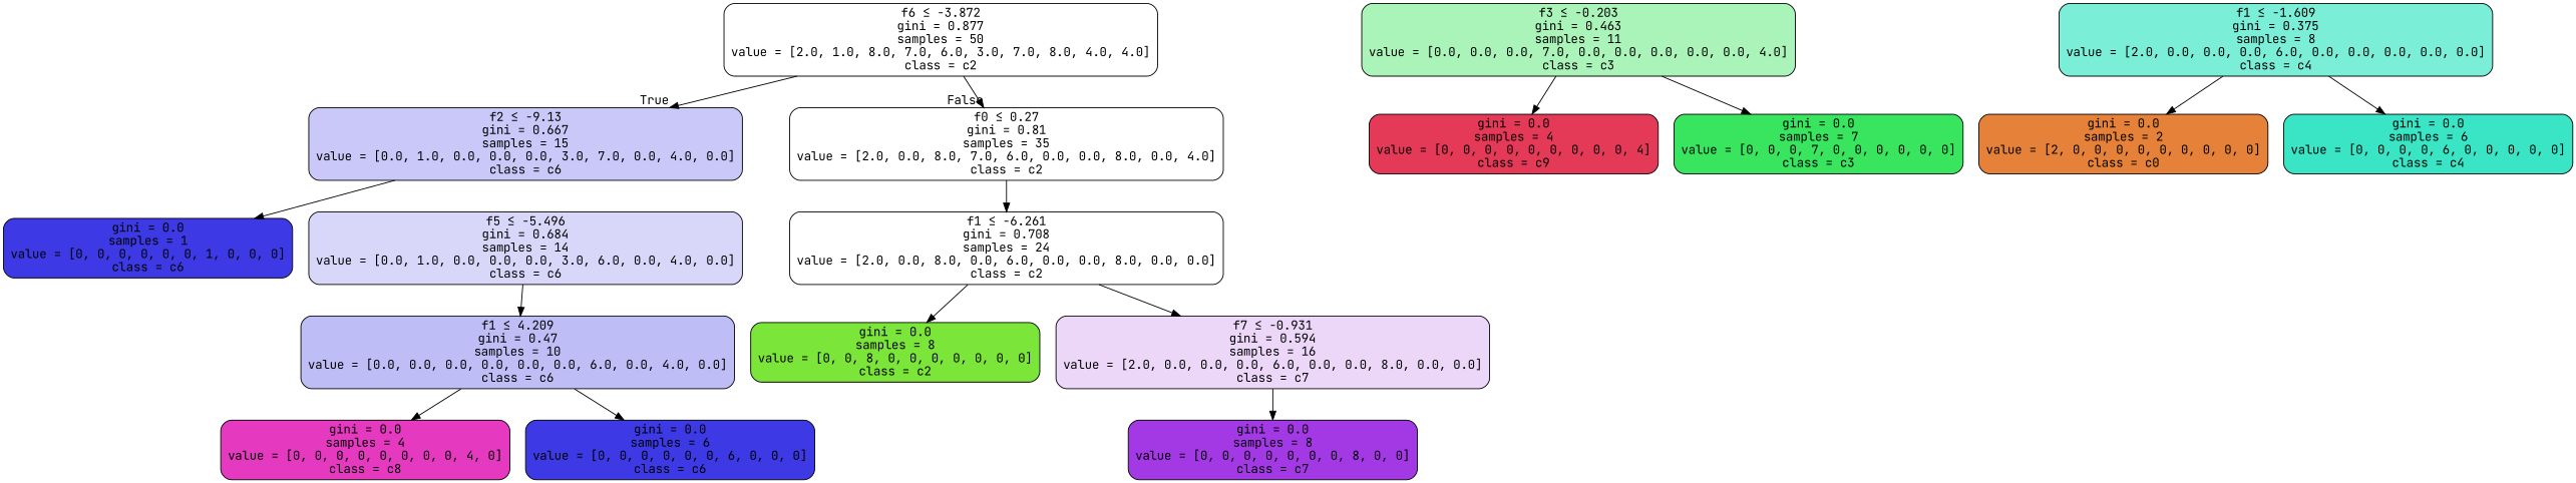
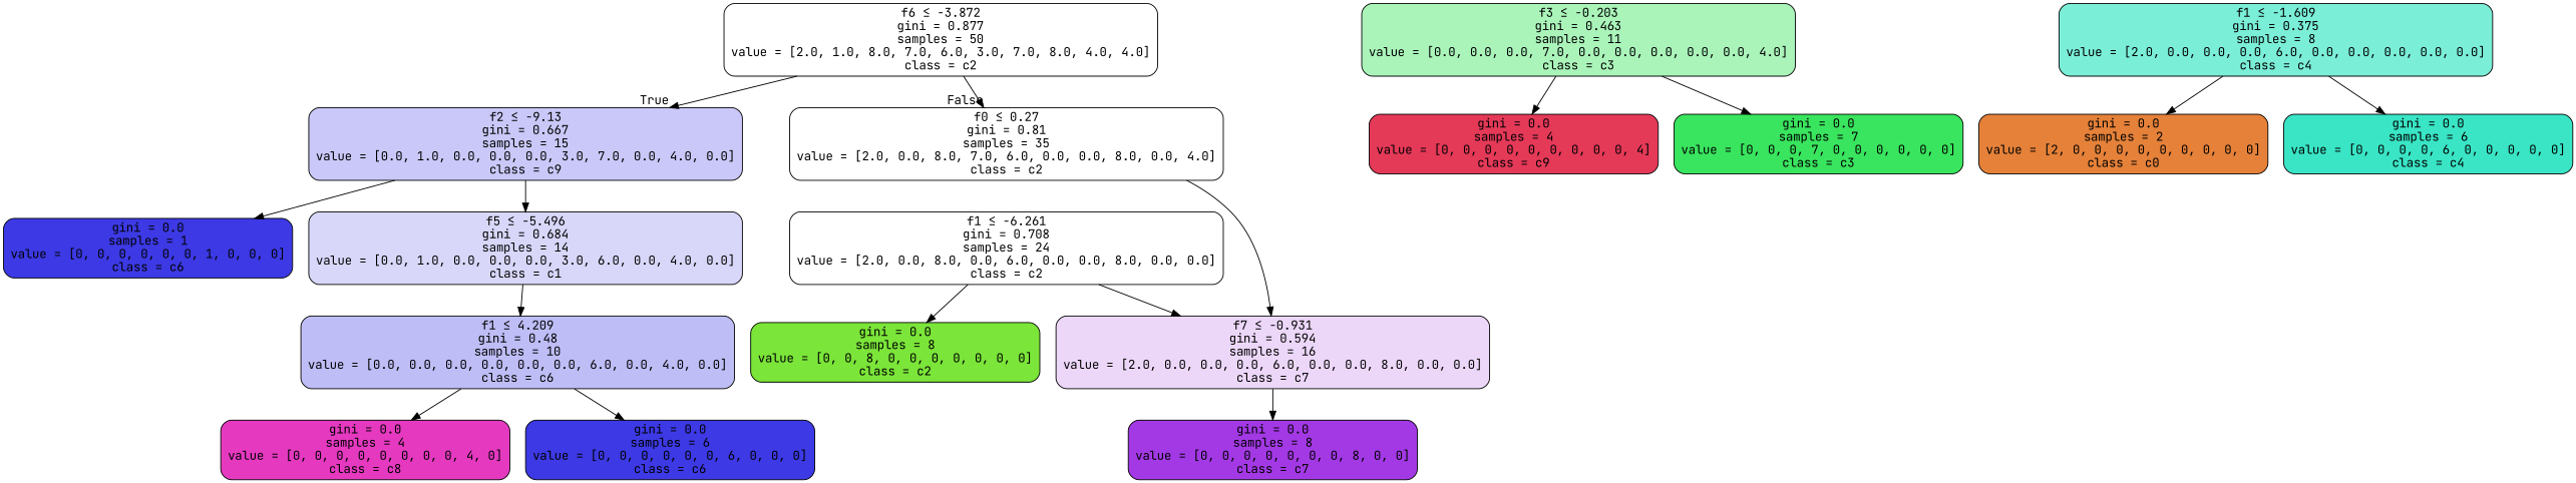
  digraph {
    fontname="JetBrains Mono"
    node [color=black fillcolor="#7be53900" fontname="JetBrains Mono" shape=box style="filled, rounded"]
    edge [fontname="JetBrains Mono"]
    n1 [label=<f6 &le; -3.872<br/>gini = 0.877<br/>samples = 50<br/>value = [2.0, 1.0, 8.0, 7.0, 6.0, 3.0, 7.0, 8.0, 4.0, 4.0]<br/>class = c2>]
-   n2 [fillcolor="#3c39e546" label=<f2 &le; -9.13<br/>gini = 0.667<br/>samples = 15<br/>value = [0.0, 1.0, 0.0, 0.0, 0.0, 3.0, 7.0, 0.0, 4.0, 0.0]<br/>class = c6>]
+   n2 [fillcolor="#3c39e546" label=<f2 &le; -9.13<br/>gini = 0.667<br/>samples = 15<br/>value = [0.0, 1.0, 0.0, 0.0, 0.0, 3.0, 7.0, 0.0, 4.0, 0.0]<br/>class = c9>]
    n3 [label=<f0 &le; 0.27<br/>gini = 0.81<br/>samples = 35<br/>value = [2.0, 0.0, 8.0, 7.0, 6.0, 0.0, 0.0, 8.0, 0.0, 4.0]<br/>class = c2>]
    n4 [fillcolor="#3c39e5ff" label=<gini = 0.0<br/>samples = 1<br/>value = [0, 0, 0, 0, 0, 0, 1, 0, 0, 0]<br/>class = c6>]
-   n5 [fillcolor="#3c39e533" label=<f5 &le; -5.496<br/>gini = 0.684<br/>samples = 14<br/>value = [0.0, 1.0, 0.0, 0.0, 0.0, 3.0, 6.0, 0.0, 4.0, 0.0]<br/>class = c6>]
+   n5 [fillcolor="#3c39e533" label=<f5 &le; -5.496<br/>gini = 0.684<br/>samples = 14<br/>value = [0.0, 1.0, 0.0, 0.0, 0.0, 3.0, 6.0, 0.0, 4.0, 0.0]<br/>class = c1>]
    n6 [label=<f1 &le; -6.261<br/>gini = 0.708<br/>samples = 24<br/>value = [2.0, 0.0, 8.0, 0.0, 6.0, 0.0, 0.0, 8.0, 0.0, 0.0]<br/>class = c2>]
-   n7 [fillcolor="#3c39e555" label=<f1 &le; 4.209<br/>gini = 0.47<br/>samples = 10<br/>value = [0.0, 0.0, 0.0, 0.0, 0.0, 0.0, 6.0, 0.0, 4.0, 0.0]<br/>class = c6>]
+   n7 [fillcolor="#3c39e555" label=<f1 &le; 4.209<br/>gini = 0.48<br/>samples = 10<br/>value = [0.0, 0.0, 0.0, 0.0, 0.0, 0.0, 6.0, 0.0, 4.0, 0.0]<br/>class = c6>]
    n8 [fillcolor="#e539c0ff" label=<gini = 0.0<br/>samples = 4<br/>value = [0, 0, 0, 0, 0, 0, 0, 0, 4, 0]<br/>class = c8>]
    n9 [fillcolor="#3c39e5ff" label=<gini = 0.0<br/>samples = 6<br/>value = [0, 0, 0, 0, 0, 0, 6, 0, 0, 0]<br/>class = c6>]
    n10 [fillcolor="#7be539ff" label=<gini = 0.0<br/>samples = 8<br/>value = [0, 0, 8, 0, 0, 0, 0, 0, 0, 0]<br/>class = c2>]
    n11 [fillcolor="#a339e533" label=<f7 &le; -0.931<br/>gini = 0.594<br/>samples = 16<br/>value = [2.0, 0.0, 0.0, 0.0, 6.0, 0.0, 0.0, 8.0, 0.0, 0.0]<br/>class = c7>]
    n12 [fillcolor="#39e55e6d" label=<f3 &le; -0.203<br/>gini = 0.463<br/>samples = 11<br/>value = [0.0, 0.0, 0.0, 7.0, 0.0, 0.0, 0.0, 0.0, 0.0, 4.0]<br/>class = c3>]
    n13 [fillcolor="#e53958ff" label=<gini = 0.0<br/>samples = 4<br/>value = [0, 0, 0, 0, 0, 0, 0, 0, 0, 4]<br/>class = c9>]
    n14 [fillcolor="#39e55eff" label=<gini = 0.0<br/>samples = 7<br/>value = [0, 0, 0, 7, 0, 0, 0, 0, 0, 0]<br/>class = c3>]
    n15 [fillcolor="#a339e5ff" label=<gini = 0.0<br/>samples = 8<br/>value = [0, 0, 0, 0, 0, 0, 0, 8, 0, 0]<br/>class = c7>]
    n16 [fillcolor="#39e5c5aa" label=<f1 &le; -1.609<br/>gini = 0.375<br/>samples = 8<br/>value = [2.0, 0.0, 0.0, 0.0, 6.0, 0.0, 0.0, 0.0, 0.0, 0.0]<br/>class = c4>]
    n17 [fillcolor="#e58139ff" label=<gini = 0.0<br/>samples = 2<br/>value = [2, 0, 0, 0, 0, 0, 0, 0, 0, 0]<br/>class = c0>]
    n18 [fillcolor="#39e5c5ff" label=<gini = 0.0<br/>samples = 6<br/>value = [0, 0, 0, 0, 6, 0, 0, 0, 0, 0]<br/>class = c4>]
    n1 -> n2 [headlabel=True labelangle=45 labeldistance=2.5]
    n1 -> n3 [headlabel=False labelangle=-45 labeldistance=2.5]
    n2 -> n4
-   n3 -> n6
+   n2 -> n5
+   n3 -> n11
    n5 -> n7
    n6 -> n10
    n6 -> n11
    n7 -> n8
    n7 -> n9
    n11 -> n15
    n12 -> n13
    n12 -> n14
    n16 -> n17
    n16 -> n18
  }
